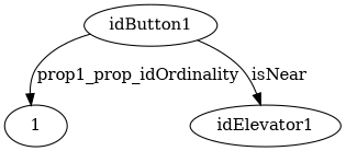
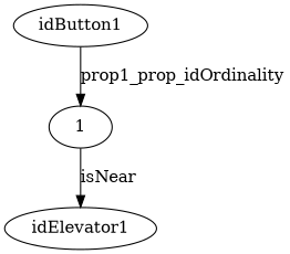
  strict digraph {
    node [node_type=entity_node]
    1 [node_type=property_node]
    idButton1
    idElevator1
    idButton1 -> 1 [edge_type=property label=prop1_prop_idOrdinality]
-   idButton1 -> idElevator1 [edge_type=relationship label=isNear]
+   1 -> idElevator1 [edge_type=relationship label=isNear]
  }
